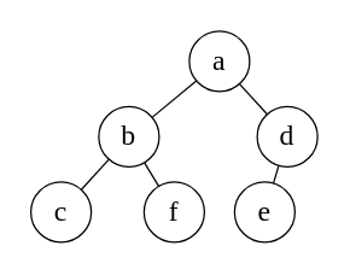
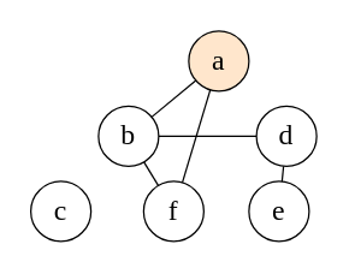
  <mxCell id="0" />
  <mxCell id="1" parent="0" />
  <mxCell id="2" style="edgeStyle=none;html=1;fontFamily=Times New Roman;fontSize=19;endArrow=none;endFill=0;" parent="1" source="4" target="7" edge="1"><mxGeometry relative="1" as="geometry" /></mxCell>
- <mxCell id="3" style="edgeStyle=none;html=1;fontFamily=Times New Roman;fontSize=19;endArrow=none;endFill=0;" parent="1" source="4" target="9" edge="1"><mxGeometry relative="1" as="geometry" /></mxCell>
- <mxCell id="4" value="a" style="ellipse;whiteSpace=wrap;html=1;fontFamily=Times New Roman;fontSize=19;" parent="1" vertex="1"><mxGeometry x="125" y="20" width="40" height="40" as="geometry" /></mxCell>
- <mxCell id="5" style="edgeStyle=none;html=1;fontFamily=Times New Roman;fontSize=19;endArrow=none;endFill=0;" parent="1" source="7" target="10" edge="1"><mxGeometry relative="1" as="geometry" /></mxCell>
+ <mxCell id="3" style="edgeStyle=none;html=1;fontFamily=Times New Roman;fontSize=19;endArrow=none;endFill=0;" parent="1" source="4" target="11" edge="1"><mxGeometry relative="1" as="geometry" /></mxCell>
+ <mxCell id="4" value="a" style="ellipse;whiteSpace=wrap;html=1;fontFamily=Times New Roman;fontSize=19;fillColor=#ffe6cc;" parent="1" vertex="1"><mxGeometry x="125" y="20" width="40" height="40" as="geometry" /></mxCell>
+ <mxCell id="5" style="edgeStyle=none;html=1;fontFamily=Times New Roman;fontSize=19;endArrow=none;endFill=0;" parent="1" source="7" target="9" edge="1"><mxGeometry relative="1" as="geometry" /></mxCell>
  <mxCell id="6" style="edgeStyle=none;html=1;fontFamily=Times New Roman;fontSize=19;endArrow=none;endFill=0;" parent="1" source="7" target="11" edge="1"><mxGeometry relative="1" as="geometry" /></mxCell>
  <mxCell id="7" value="b" style="ellipse;whiteSpace=wrap;html=1;fontFamily=Times New Roman;fontSize=19;" parent="1" vertex="1"><mxGeometry x="65" y="70" width="40" height="40" as="geometry" /></mxCell>
  <mxCell id="8" style="edgeStyle=none;html=1;fontFamily=Times New Roman;fontSize=19;endArrow=none;endFill=0;" parent="1" source="9" target="12" edge="1"><mxGeometry relative="1" as="geometry" /></mxCell>
  <mxCell id="9" value="d" style="ellipse;whiteSpace=wrap;html=1;fontFamily=Times New Roman;fontSize=19;" parent="1" vertex="1"><mxGeometry x="170" y="70" width="40" height="40" as="geometry" /></mxCell>
  <mxCell id="10" value="c" style="ellipse;whiteSpace=wrap;html=1;fontFamily=Times New Roman;fontSize=19;" parent="1" vertex="1"><mxGeometry x="20" y="120" width="40" height="40" as="geometry" /></mxCell>
  <mxCell id="11" value="f" style="ellipse;whiteSpace=wrap;html=1;fontFamily=Times New Roman;fontSize=19;" parent="1" vertex="1"><mxGeometry x="95" y="120" width="40" height="40" as="geometry" /></mxCell>
- <mxCell id="12" value="e" style="ellipse;whiteSpace=wrap;html=1;fontFamily=Times New Roman;fontSize=19;" parent="1" vertex="1"><mxGeometry x="155" y="120" width="40" height="40" as="geometry" /></mxCell>
+ <mxCell id="12" value="e" style="ellipse;whiteSpace=wrap;html=1;fontFamily=Times New Roman;fontSize=19;" parent="1" vertex="1"><mxGeometry x="165" y="120" width="40" height="40" as="geometry" /></mxCell>
